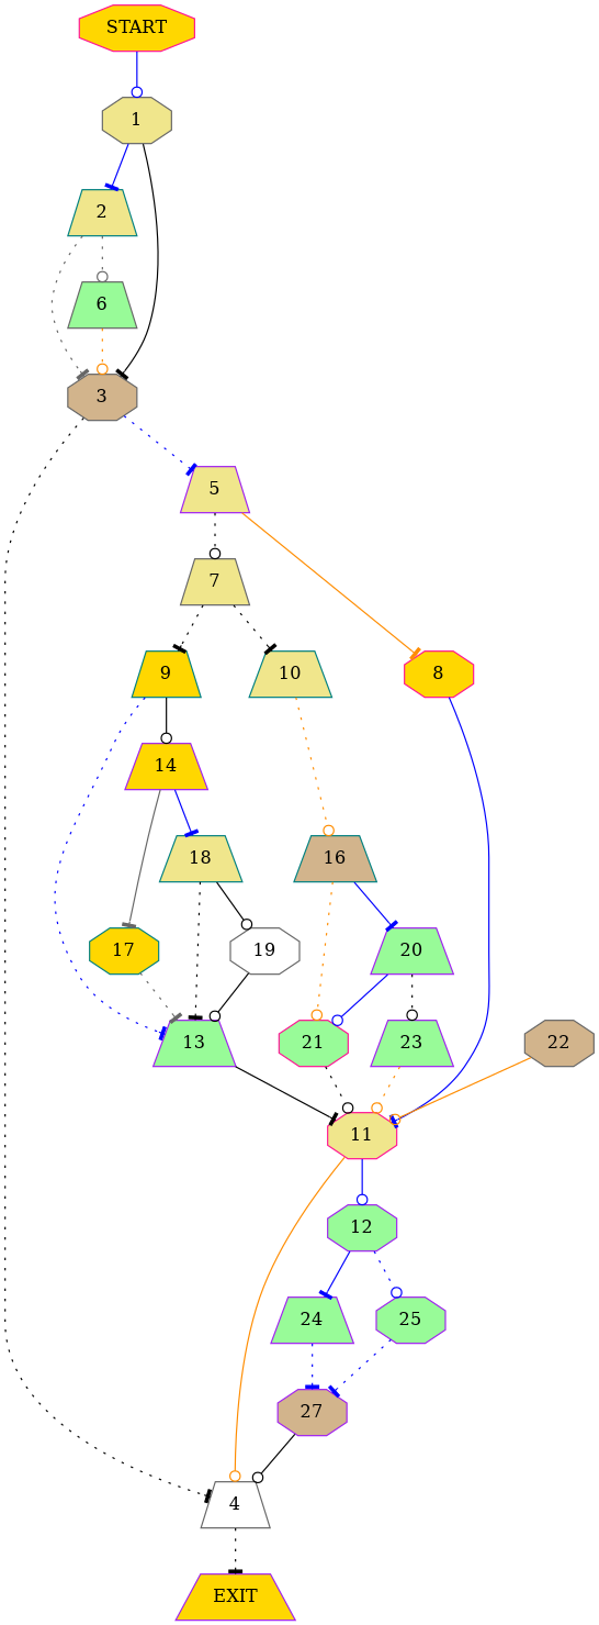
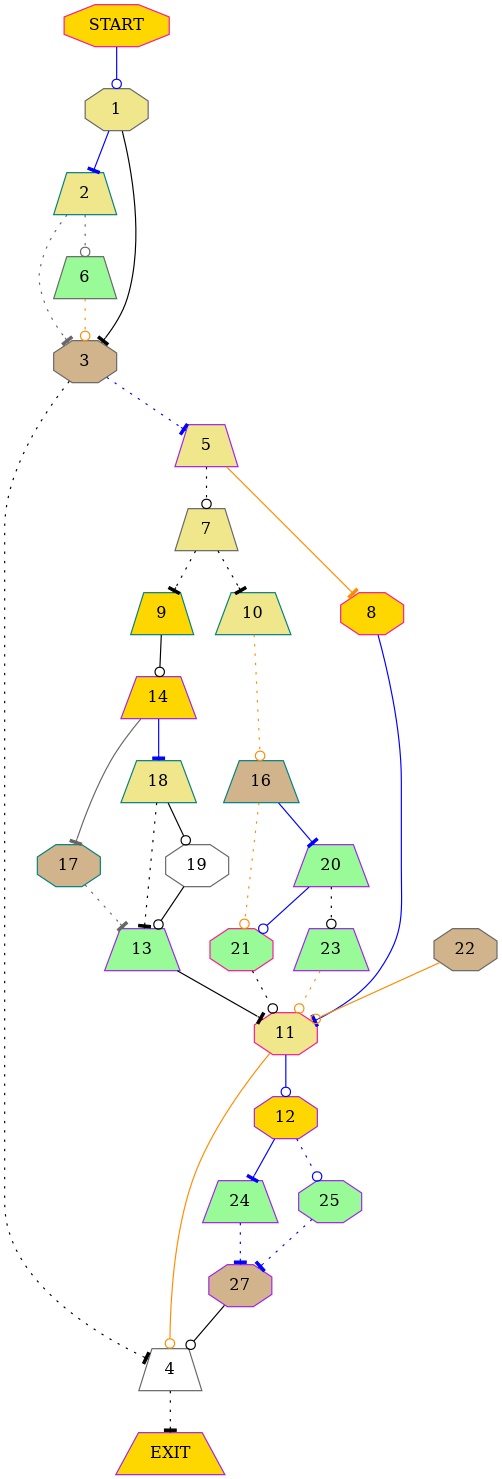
  digraph {
    node [color=purple fillcolor=palegreen shape=trapezium style=filled]
    edge [arrowhead=tee color=black style=dotted]
    n1 [color=deeppink fillcolor=gold label=START shape=octagon]
    1 [color=gray40 fillcolor=khaki shape=octagon]
    2 [color=teal fillcolor=khaki]
    3 [color=gray40 fillcolor=tan shape=octagon]
    n5 [fillcolor=gold label=EXIT]
    6 [color=gray40]
    4 [color=gray40 fillcolor=white]
    5 [fillcolor=khaki]
    7 [color=gray40 fillcolor=khaki]
    8 [color=deeppink fillcolor=gold shape=octagon]
    9 [color=teal fillcolor=gold]
    10 [color=teal fillcolor=khaki]
    11 [color=deeppink fillcolor=khaki shape=octagon]
    13
    14 [fillcolor=gold]
    16 [color=teal fillcolor=tan]
-   12 [shape=octagon]
-   17 [color=teal fillcolor=gold shape=octagon]
+   12 [fillcolor=gold shape=octagon]
+   17 [color=teal fillcolor=tan shape=octagon]
    18 [color=teal fillcolor=khaki]
    20
    21 [color=deeppink shape=octagon]
    24
    25 [shape=octagon]
    n24 [fillcolor=tan label=27 shape=octagon]
    19 [color=gray40 fillcolor=white shape=octagon]
    22 [color=gray40 fillcolor=tan shape=octagon]
    23
    n1 -> 1 [arrowhead=odot color=blue style=solid]
    1 -> 2 [color=blue style=solid]
    1 -> 3 [style=solid]
    2 -> 3 [color=gray40]
    2 -> 6 [arrowhead=odot color=gray40]
    3 -> 4
    3 -> 5 [color=blue]
    6 -> 3 [arrowhead=odot color=darkorange]
    4 -> n5
    5 -> 7 [arrowhead=odot]
    5 -> 8 [color=darkorange style=solid]
    7 -> 9
    7 -> 10
    8 -> 11 [color=blue style=solid]
-   9 -> 13 [color=blue]
    9 -> 14 [arrowhead=odot style=solid]
    10 -> 16 [arrowhead=odot color=darkorange]
    11 -> 4 [arrowhead=odot color=darkorange style=solid]
    11 -> 12 [arrowhead=odot color=blue style=solid]
    13 -> 11 [style=solid]
    14 -> 17 [color=gray40 style=solid]
    14 -> 18 [color=blue style=solid]
    16 -> 20 [color=blue style=solid]
    16 -> 21 [arrowhead=odot color=darkorange]
    12 -> 24 [color=blue style=solid]
    12 -> 25 [arrowhead=odot color=blue]
    17 -> 13 [color=gray40]
    18 -> 13
    18 -> 19 [arrowhead=odot style=solid]
    20 -> 21 [arrowhead=odot color=blue style=solid]
    20 -> 23 [arrowhead=odot]
    21 -> 11 [arrowhead=odot]
    24 -> n24 [color=blue]
    25 -> n24 [color=blue]
    n24 -> 4 [arrowhead=odot style=solid]
    19 -> 13 [arrowhead=odot style=solid]
    22 -> 11 [arrowhead=odot color=darkorange style=solid]
    23 -> 11 [arrowhead=odot color=darkorange]
  }
